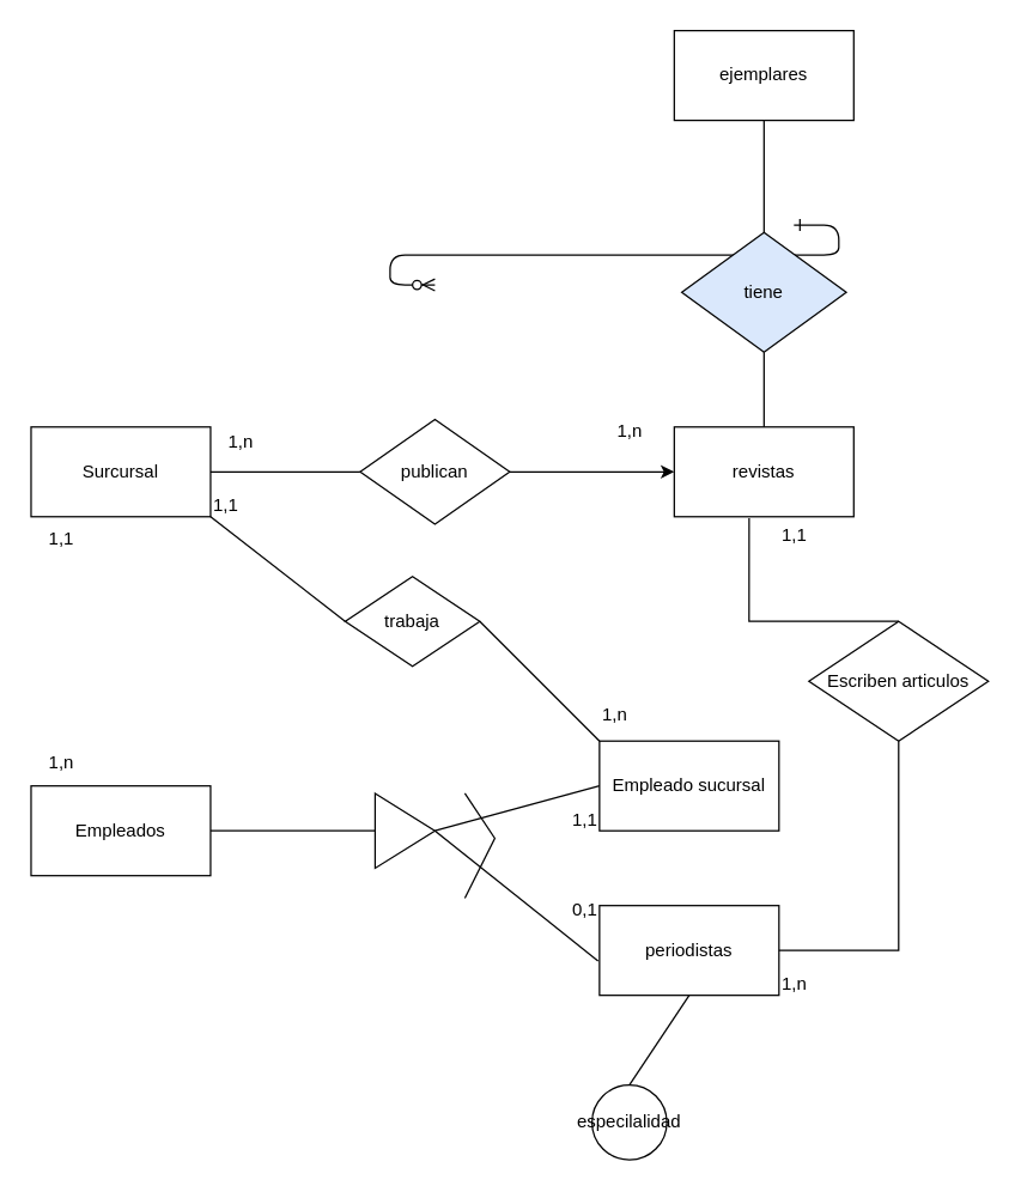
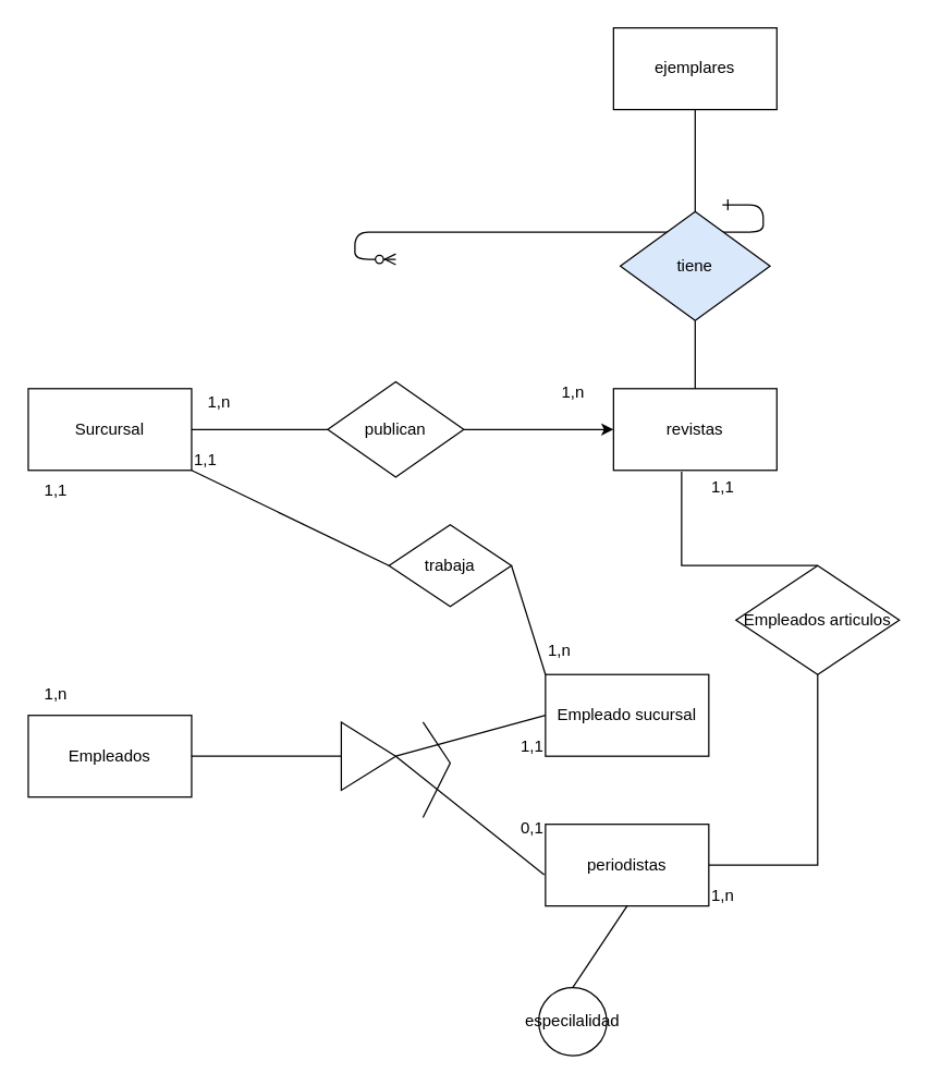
  <mxCell id="0" />
  <mxCell id="1" parent="0" />
  <mxCell id="2" value="" style="edgeStyle=entityRelationEdgeStyle;endArrow=ERzeroToMany;startArrow=ERone;endFill=1;startFill=0;" parent="1" edge="1"><mxGeometry width="100" height="100" relative="1" as="geometry"><mxPoint x="530" y="150" as="sourcePoint" /><mxPoint x="290" y="190" as="targetPoint" /></mxGeometry></mxCell>
  <mxCell id="3" value="Surcursal" style="rounded=0;whiteSpace=wrap;html=1;" vertex="1" parent="1"><mxGeometry x="20" y="285" width="120" height="60" as="geometry" /></mxCell>
  <mxCell id="4" value="Empleados" style="rounded=0;whiteSpace=wrap;html=1;" vertex="1" parent="1"><mxGeometry x="20" y="525" width="120" height="60" as="geometry" /></mxCell>
  <mxCell id="5" value="periodistas" style="rounded=0;whiteSpace=wrap;html=1;" vertex="1" parent="1"><mxGeometry x="400" y="605" width="120" height="60" as="geometry" /></mxCell>
  <mxCell id="6" value="revistas" style="rounded=0;whiteSpace=wrap;html=1;" vertex="1" parent="1"><mxGeometry x="450" y="285" width="120" height="60" as="geometry" /></mxCell>
- <mxCell id="7" value="Escriben articulos" style="rhombus;whiteSpace=wrap;html=1;" vertex="1" parent="1"><mxGeometry x="540" y="415" width="120" height="80" as="geometry" /></mxCell>
+ <mxCell id="7" value="Empleados articulos" style="rhombus;whiteSpace=wrap;html=1;" vertex="1" parent="1"><mxGeometry x="540" y="415" width="120" height="80" as="geometry" /></mxCell>
  <mxCell id="8" value="publican" style="rhombus;whiteSpace=wrap;html=1;" vertex="1" parent="1"><mxGeometry x="240" y="280" width="100" height="70" as="geometry" /></mxCell>
  <mxCell id="9" value="1,n" style="text;html=1;align=center;verticalAlign=middle;resizable=0;points=[];autosize=1;strokeColor=none;fillColor=none;" vertex="1" parent="1"><mxGeometry x="20" y="495" width="40" height="30" as="geometry" /></mxCell>
  <mxCell id="10" value="1,1" style="text;html=1;align=center;verticalAlign=middle;resizable=0;points=[];autosize=1;strokeColor=none;fillColor=none;" vertex="1" parent="1"><mxGeometry x="20" y="345" width="40" height="30" as="geometry" /></mxCell>
  <mxCell id="11" value="1,n" style="text;html=1;align=center;verticalAlign=middle;resizable=0;points=[];autosize=1;strokeColor=none;fillColor=none;" vertex="1" parent="1"><mxGeometry x="400" y="273" width="40" height="30" as="geometry" /></mxCell>
  <mxCell id="12" value="1,n" style="text;html=1;align=center;verticalAlign=middle;resizable=0;points=[];autosize=1;strokeColor=none;fillColor=none;" vertex="1" parent="1"><mxGeometry x="140" y="280" width="40" height="30" as="geometry" /></mxCell>
  <mxCell id="13" value="" style="endArrow=none;html=1;rounded=0;exitX=1;exitY=0.5;exitDx=0;exitDy=0;" edge="1" parent="1" source="3" target="8"><mxGeometry width="50" height="50" relative="1" as="geometry"><mxPoint x="160" y="405" as="sourcePoint" /><mxPoint x="210" y="355" as="targetPoint" /></mxGeometry></mxCell>
  <mxCell id="14" value="" style="endArrow=classic;html=1;rounded=0;exitX=1;exitY=0.5;exitDx=0;exitDy=0;entryX=0;entryY=0.5;entryDx=0;entryDy=0;" edge="1" parent="1" source="8" target="6"><mxGeometry width="50" height="50" relative="1" as="geometry"><mxPoint x="210" y="385" as="sourcePoint" /><mxPoint x="260" y="335" as="targetPoint" /></mxGeometry></mxCell>
  <mxCell id="15" value="Empleado sucursal" style="rounded=0;whiteSpace=wrap;html=1;" vertex="1" parent="1"><mxGeometry x="400" y="495" width="120" height="60" as="geometry" /></mxCell>
- <mxCell id="16" value="trabaja" style="rhombus;whiteSpace=wrap;html=1;" vertex="1" parent="1"><mxGeometry x="230" y="385" width="90" height="60" as="geometry" /></mxCell>
+ <mxCell id="16" value="trabaja" style="rhombus;whiteSpace=wrap;html=1;" vertex="1" parent="1"><mxGeometry x="285" y="385" width="90" height="60" as="geometry" /></mxCell>
  <mxCell id="17" value="" style="endArrow=none;html=1;rounded=0;exitX=1;exitY=1;exitDx=0;exitDy=0;entryX=0;entryY=0.5;entryDx=0;entryDy=0;" edge="1" parent="1" source="3" target="16"><mxGeometry width="50" height="50" relative="1" as="geometry"><mxPoint x="160" y="405" as="sourcePoint" /><mxPoint x="210" y="355" as="targetPoint" /></mxGeometry></mxCell>
  <mxCell id="18" value="" style="endArrow=none;html=1;rounded=0;exitX=1;exitY=0.5;exitDx=0;exitDy=0;entryX=0;entryY=0;entryDx=0;entryDy=0;" edge="1" parent="1" source="16" target="15"><mxGeometry width="50" height="50" relative="1" as="geometry"><mxPoint x="210" y="385" as="sourcePoint" /><mxPoint x="260" y="335" as="targetPoint" /></mxGeometry></mxCell>
  <mxCell id="19" value="" style="triangle;whiteSpace=wrap;html=1;" vertex="1" parent="1"><mxGeometry x="250" y="530" width="40" height="50" as="geometry" /></mxCell>
  <mxCell id="20" value="" style="endArrow=none;html=1;rounded=0;exitX=1;exitY=0.5;exitDx=0;exitDy=0;entryX=0;entryY=0.5;entryDx=0;entryDy=0;" edge="1" parent="1" source="19" target="15"><mxGeometry width="50" height="50" relative="1" as="geometry"><mxPoint x="290" y="555" as="sourcePoint" /><mxPoint x="340" y="505" as="targetPoint" /></mxGeometry></mxCell>
  <mxCell id="21" value="" style="endArrow=none;html=1;rounded=0;exitX=1;exitY=0.5;exitDx=0;exitDy=0;entryX=-0.008;entryY=0.617;entryDx=0;entryDy=0;entryPerimeter=0;" edge="1" parent="1" source="19" target="5"><mxGeometry width="50" height="50" relative="1" as="geometry"><mxPoint x="320" y="645" as="sourcePoint" /><mxPoint x="370" y="595" as="targetPoint" /></mxGeometry></mxCell>
  <mxCell id="22" value="" style="endArrow=none;html=1;rounded=0;exitX=1;exitY=0.5;exitDx=0;exitDy=0;entryX=0;entryY=0.5;entryDx=0;entryDy=0;" edge="1" parent="1" source="4" target="19"><mxGeometry width="50" height="50" relative="1" as="geometry"><mxPoint x="170" y="555" as="sourcePoint" /><mxPoint x="220" y="505" as="targetPoint" /></mxGeometry></mxCell>
  <mxCell id="23" value="especilalidad" style="ellipse;whiteSpace=wrap;html=1;" vertex="1" parent="1"><mxGeometry x="395" y="725" width="50" height="50" as="geometry" /></mxCell>
  <mxCell id="24" value="" style="endArrow=none;html=1;rounded=0;exitX=0.5;exitY=0;exitDx=0;exitDy=0;entryX=0.5;entryY=1;entryDx=0;entryDy=0;" edge="1" parent="1" source="23" target="5"><mxGeometry width="50" height="50" relative="1" as="geometry"><mxPoint x="450" y="735" as="sourcePoint" /><mxPoint x="500" y="685" as="targetPoint" /></mxGeometry></mxCell>
  <mxCell id="25" value="" style="endArrow=none;html=1;rounded=0;" edge="1" parent="1"><mxGeometry width="50" height="50" relative="1" as="geometry"><mxPoint x="310" y="600" as="sourcePoint" /><mxPoint x="310" y="530" as="targetPoint" /><Array as="points"><mxPoint x="330" y="560" /></Array></mxGeometry></mxCell>
  <mxCell id="26" value="" style="endArrow=none;html=1;rounded=0;exitX=1;exitY=0.5;exitDx=0;exitDy=0;entryX=0.5;entryY=1;entryDx=0;entryDy=0;" edge="1" parent="1" source="5" target="7"><mxGeometry width="50" height="50" relative="1" as="geometry"><mxPoint x="540" y="635" as="sourcePoint" /><mxPoint x="590" y="585" as="targetPoint" /><Array as="points"><mxPoint x="600" y="635" /></Array></mxGeometry></mxCell>
  <mxCell id="27" value="" style="endArrow=none;html=1;rounded=0;exitX=0.5;exitY=0;exitDx=0;exitDy=0;entryX=0.417;entryY=1.017;entryDx=0;entryDy=0;entryPerimeter=0;" edge="1" parent="1" source="7" target="6"><mxGeometry width="50" height="50" relative="1" as="geometry"><mxPoint x="610" y="395" as="sourcePoint" /><mxPoint x="660" y="345" as="targetPoint" /><Array as="points"><mxPoint x="500" y="415" /></Array></mxGeometry></mxCell>
  <mxCell id="28" value="tiene" style="rhombus;whiteSpace=wrap;html=1;fillColor=#dae8fc;" vertex="1" parent="1"><mxGeometry x="455" y="155" width="110" height="80" as="geometry" /></mxCell>
  <mxCell id="29" value="ejemplares" style="rounded=0;whiteSpace=wrap;html=1;" vertex="1" parent="1"><mxGeometry x="450" y="20" width="120" height="60" as="geometry" /></mxCell>
  <mxCell id="30" value="" style="endArrow=none;html=1;rounded=0;exitX=0.5;exitY=0;exitDx=0;exitDy=0;entryX=0.5;entryY=1;entryDx=0;entryDy=0;" edge="1" parent="1" source="6" target="28"><mxGeometry width="50" height="50" relative="1" as="geometry"><mxPoint x="530" y="275" as="sourcePoint" /><mxPoint x="580" y="225" as="targetPoint" /></mxGeometry></mxCell>
  <mxCell id="31" value="" style="endArrow=none;html=1;rounded=0;exitX=0.5;exitY=0;exitDx=0;exitDy=0;entryX=0.5;entryY=1;entryDx=0;entryDy=0;" edge="1" parent="1" source="28" target="29"><mxGeometry width="50" height="50" relative="1" as="geometry"><mxPoint x="590" y="125" as="sourcePoint" /><mxPoint x="640" y="75" as="targetPoint" /></mxGeometry></mxCell>
  <mxCell id="32" value="1,1" style="text;html=1;align=center;verticalAlign=middle;resizable=0;points=[];autosize=1;strokeColor=none;fillColor=none;" vertex="1" parent="1"><mxGeometry x="510" y="343" width="40" height="30" as="geometry" /></mxCell>
  <mxCell id="33" value="1,n" style="text;html=1;align=center;verticalAlign=middle;resizable=0;points=[];autosize=1;strokeColor=none;fillColor=none;" vertex="1" parent="1"><mxGeometry x="510" y="643" width="40" height="30" as="geometry" /></mxCell>
  <mxCell id="34" value="0,1" style="text;html=1;align=center;verticalAlign=middle;resizable=0;points=[];autosize=1;strokeColor=none;fillColor=none;" vertex="1" parent="1"><mxGeometry x="370" y="593" width="40" height="30" as="geometry" /></mxCell>
  <mxCell id="35" value="1,1" style="text;html=1;align=center;verticalAlign=middle;resizable=0;points=[];autosize=1;strokeColor=none;fillColor=none;" vertex="1" parent="1"><mxGeometry x="370" y="533" width="40" height="30" as="geometry" /></mxCell>
  <mxCell id="36" value="1,n" style="text;html=1;align=center;verticalAlign=middle;resizable=0;points=[];autosize=1;strokeColor=none;fillColor=none;" vertex="1" parent="1"><mxGeometry x="390" y="463" width="40" height="30" as="geometry" /></mxCell>
  <mxCell id="37" value="1,1" style="text;html=1;align=center;verticalAlign=middle;resizable=0;points=[];autosize=1;strokeColor=none;fillColor=none;" vertex="1" parent="1"><mxGeometry x="130" y="323" width="40" height="30" as="geometry" /></mxCell>
